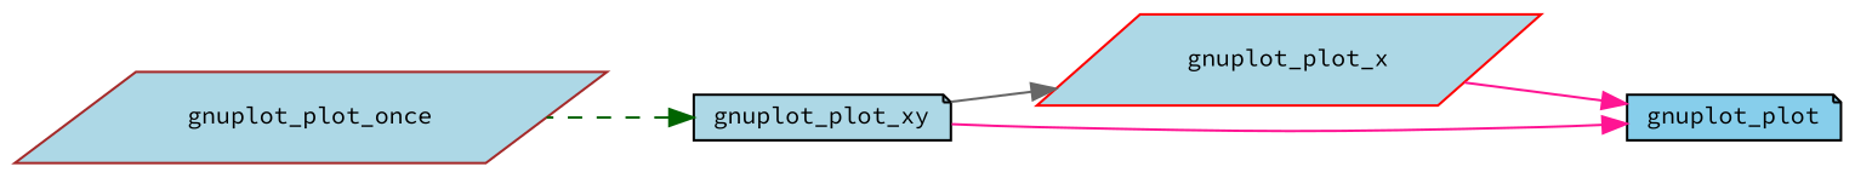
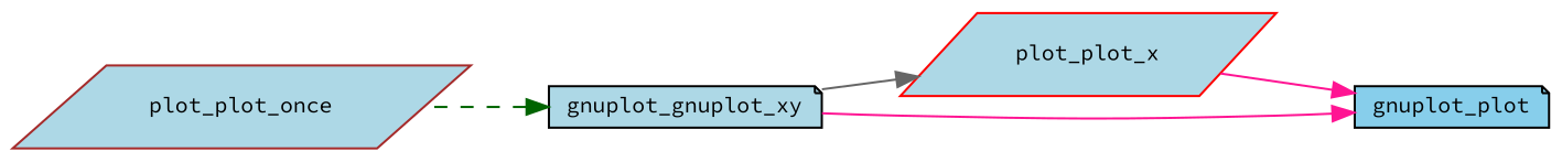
  digraph {
    fontname="Source Code Pro"
    rankdir=RL
    node [color=black fillcolor=lightblue fontname="Source Code Pro" fontsize=10 shape=note style=filled]
    edge [color=deeppink dir=back fontname="Source Code Pro" fontsize=10 labelfontname=Helvetica labelfontsize=10 style=solid]
    n1 [fillcolor=skyblue fontcolor=black height=0.2 label=gnuplot_plot width=0.4]
-   n2 [color=red height=0.2 label=gnuplot_plot_x shape=parallelogram width=0.4]
-   n3 [height=0.2 label=gnuplot_plot_xy width=0.4]
-   n4 [color=brown height=0.2 label=gnuplot_plot_once shape=parallelogram width=0.4]
+   n2 [color=red height=0.2 label=plot_plot_x shape=parallelogram width=0.4]
+   n3 [height=0.2 label=gnuplot_gnuplot_xy width=0.4]
+   n4 [color=brown height=0.2 label=plot_plot_once shape=parallelogram width=0.4]
    n1 -> n2
    n1 -> n3
    n2 -> n3 [color=gray40]
    n3 -> n4 [color=darkgreen style=dashed]
  }
